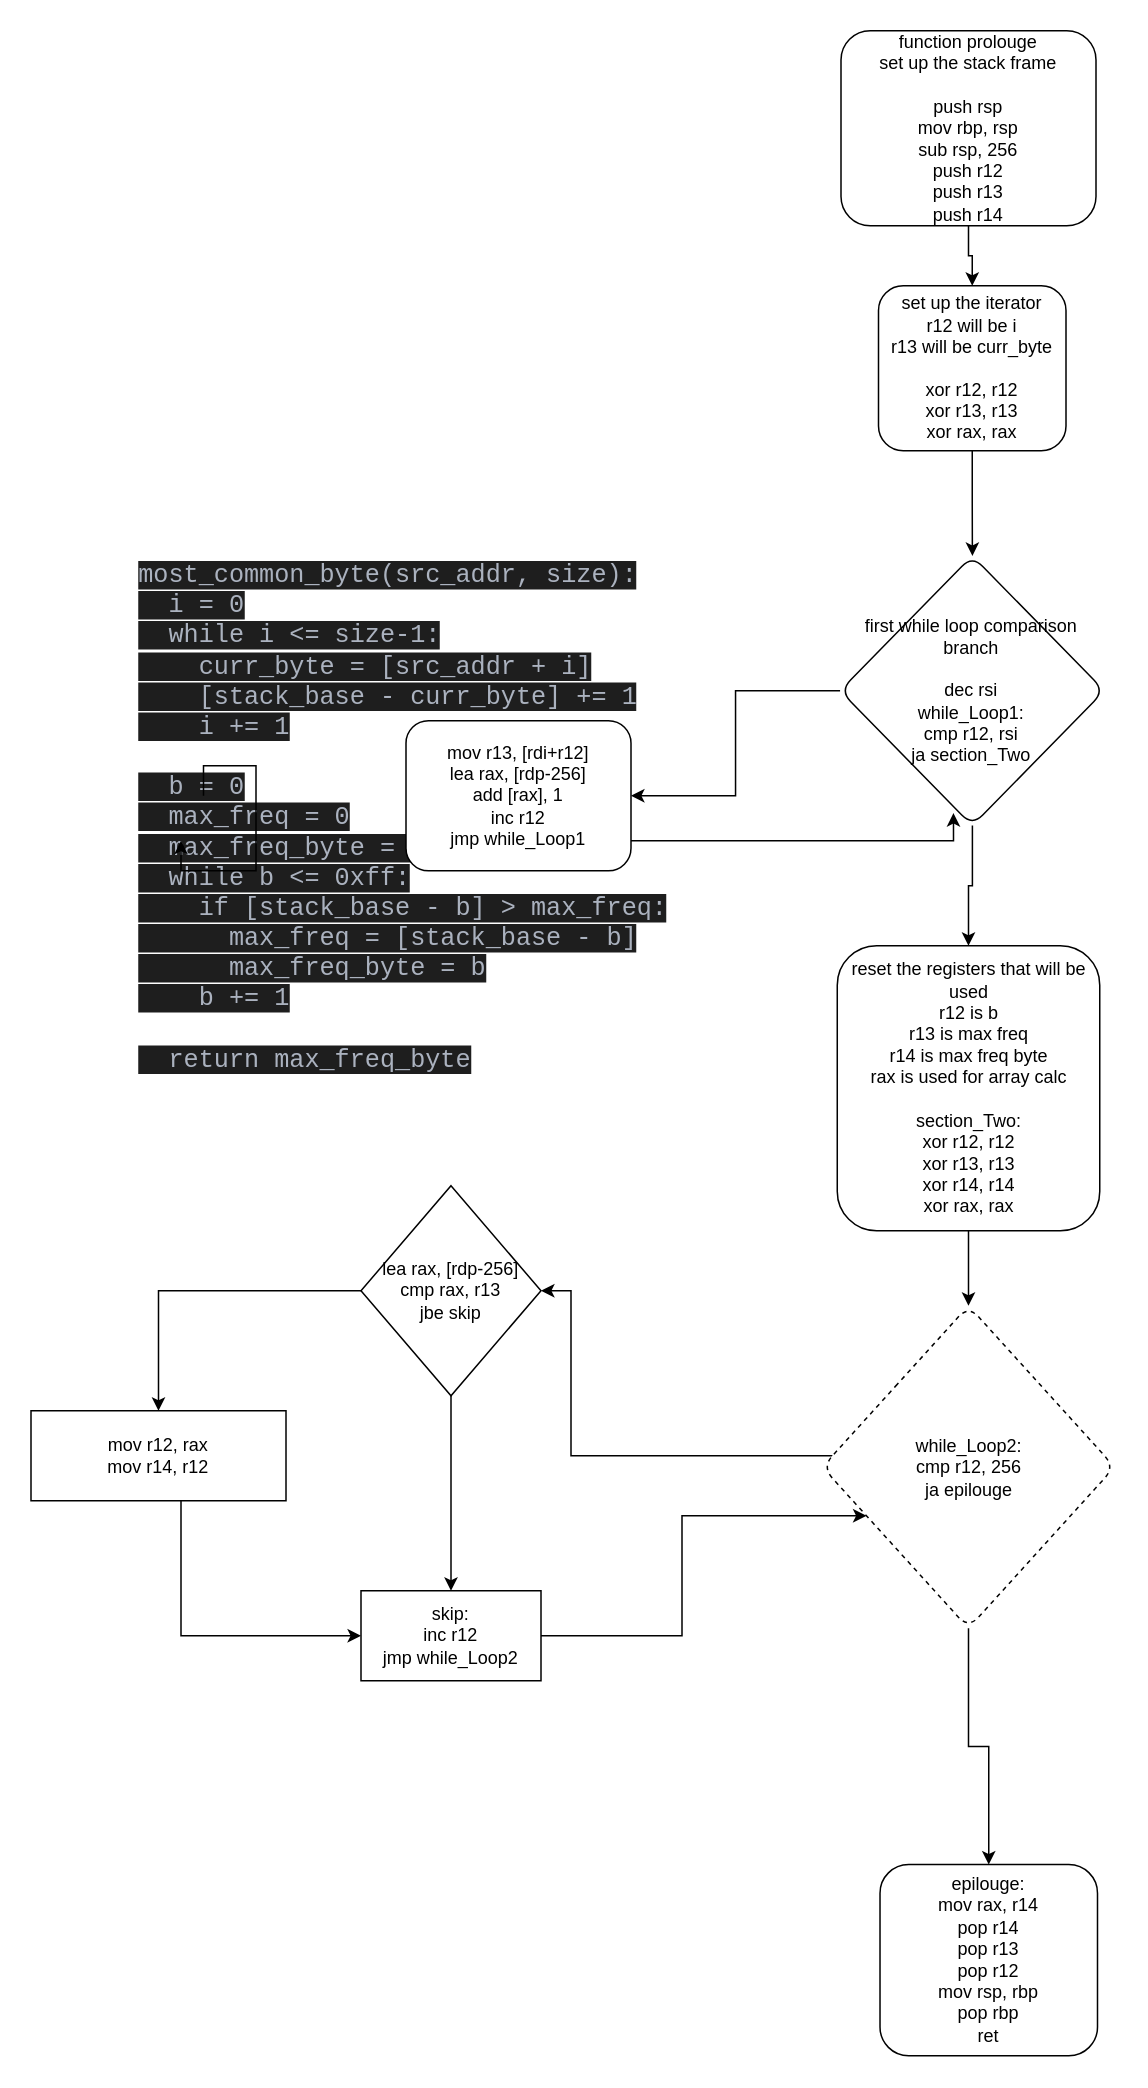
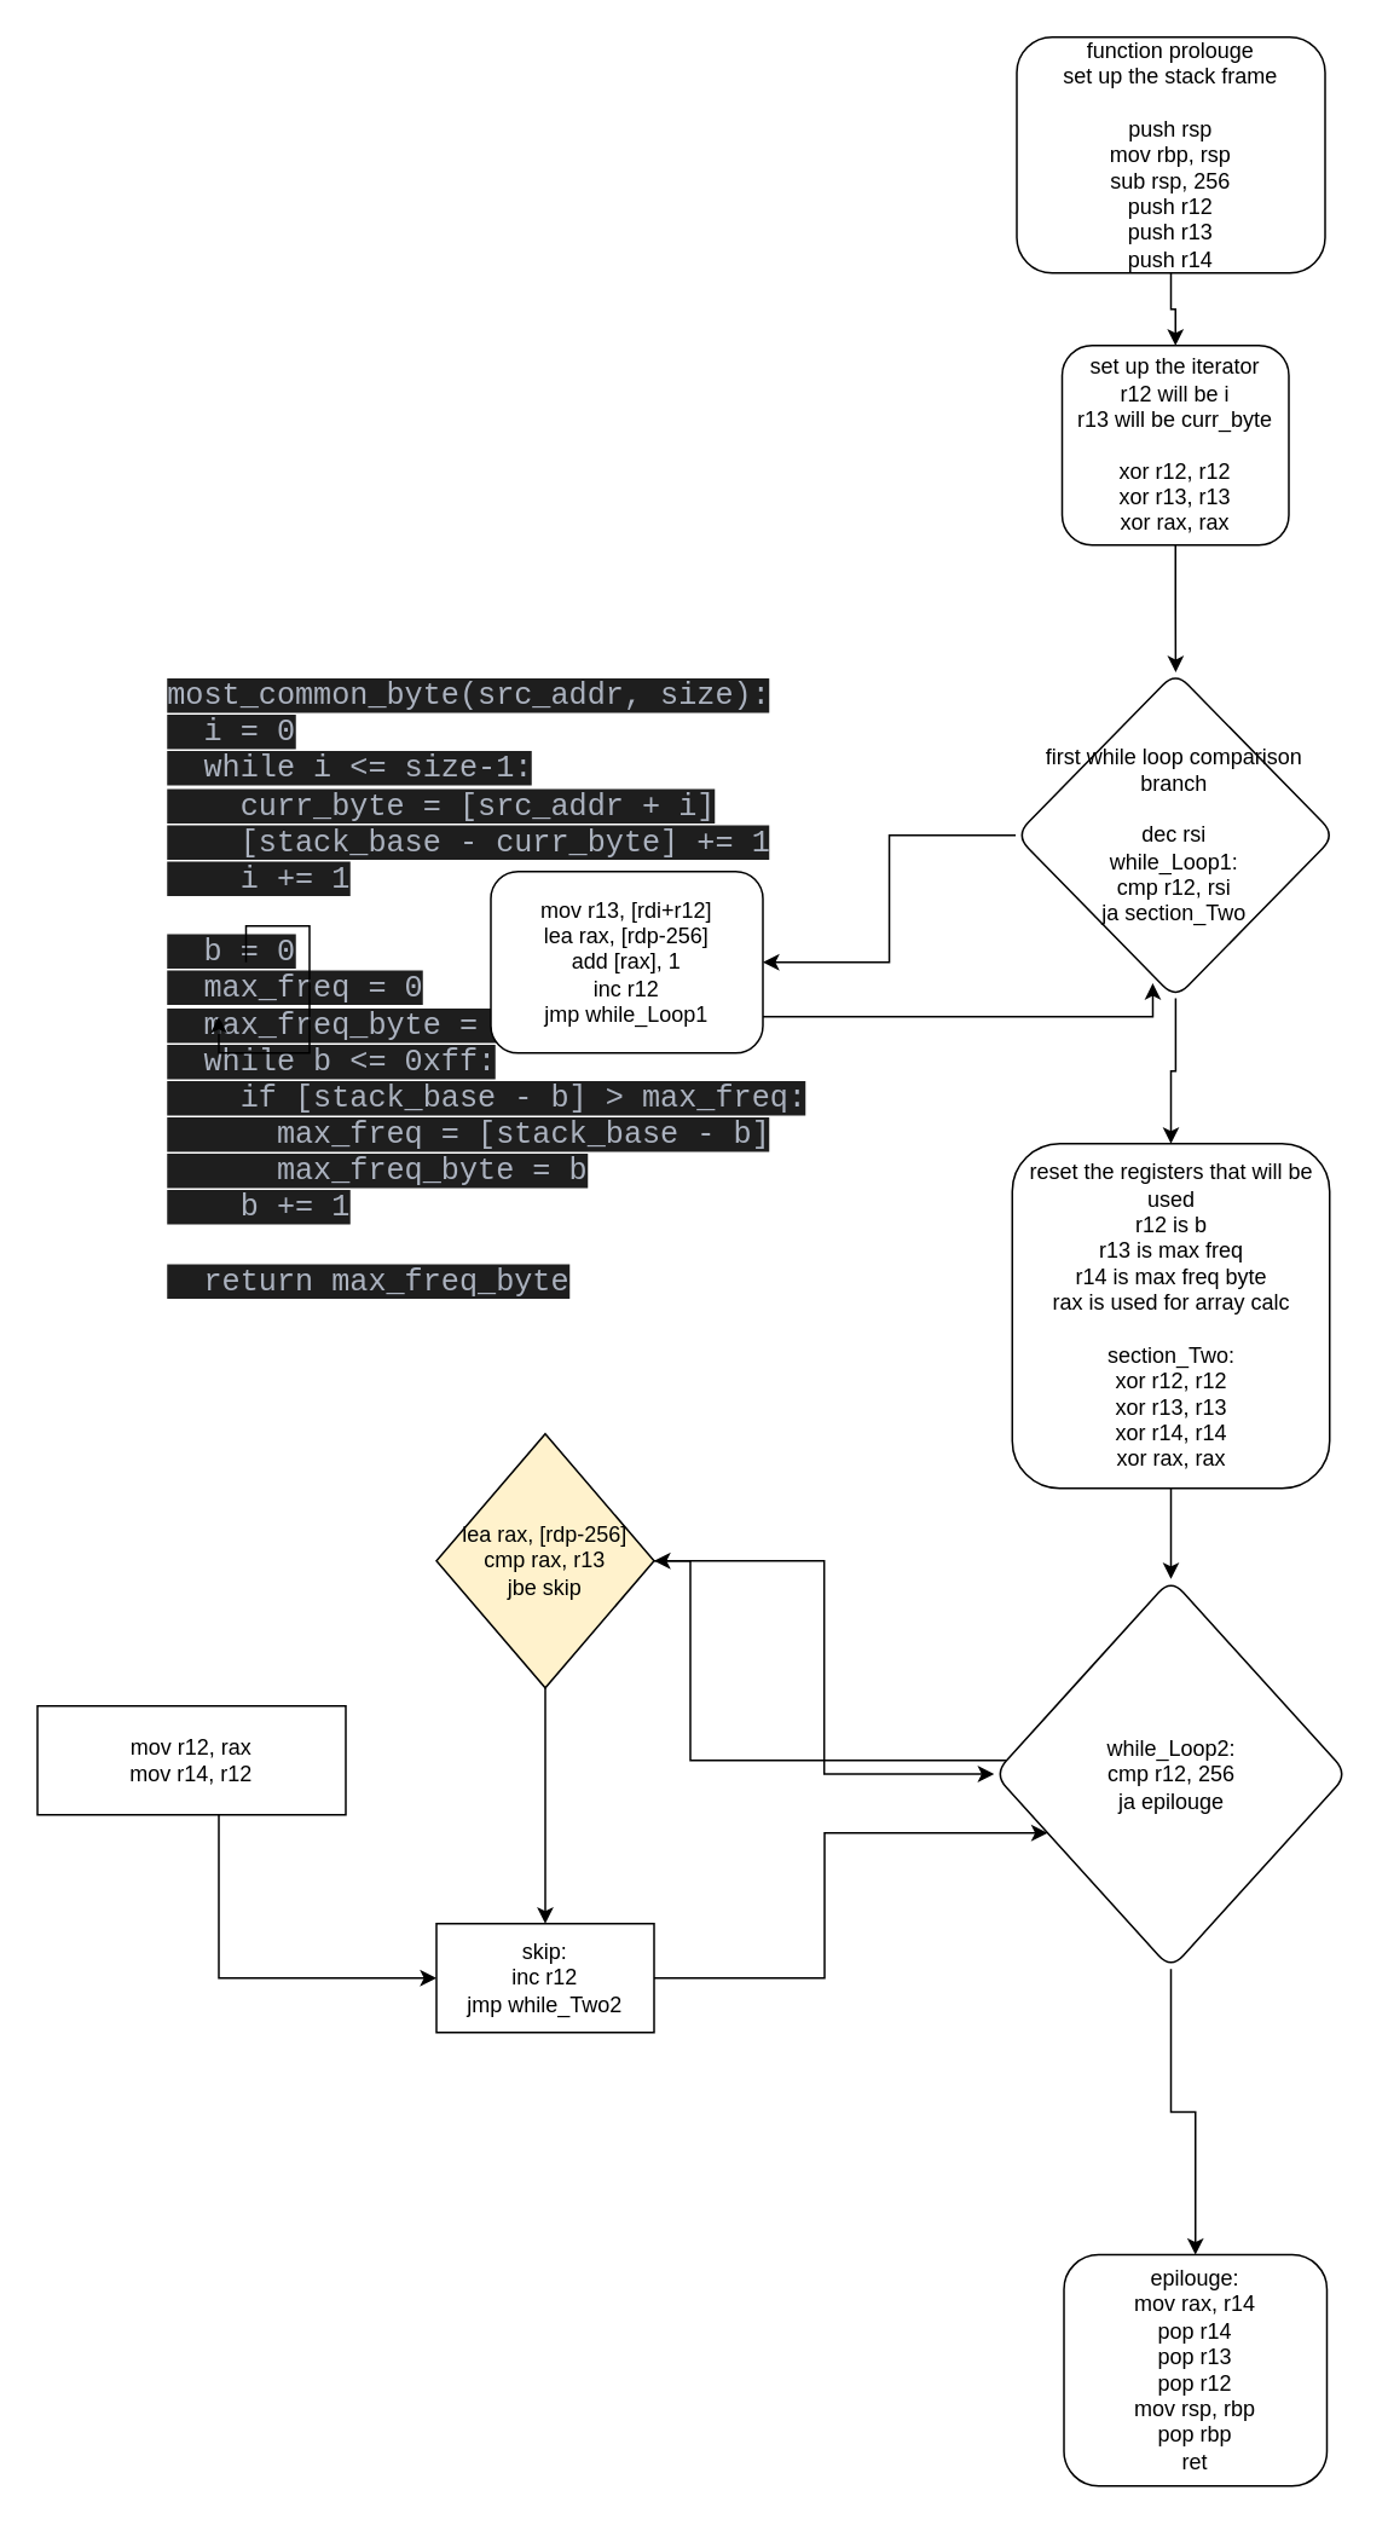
  <mxCell id="0" />
  <mxCell id="1" parent="0" />
  <mxCell id="2" value="&lt;span style=&quot;color: rgb(171, 178, 191); font-family: SFMono-Regular, Menlo, Monaco, Consolas, &amp;quot;Liberation Mono&amp;quot;, &amp;quot;Courier New&amp;quot;, monospace; font-size: 16.8px; white-space: pre; background-color: rgb(30, 30, 30);&quot;&gt;most_common_byte(src_addr, size):&lt;br/&gt;  i = 0&lt;br/&gt;  while i &amp;lt;= size-1:&lt;br/&gt;    curr_byte = [src_addr + i]&lt;br/&gt;    [stack_base - curr_byte] += 1&lt;br/&gt;    i += 1&lt;br/&gt;&lt;br/&gt;  b = 0&lt;br/&gt;  max_freq = 0&lt;br/&gt;  max_freq_byte = 0&lt;br/&gt;  while b &amp;lt;= 0xff:&lt;br/&gt;    if [stack_base - b] &amp;gt; max_freq:&lt;br/&gt;      max_freq = [stack_base - b]&lt;br/&gt;      max_freq_byte = b&lt;br/&gt;    b += 1&lt;br/&gt;&lt;br/&gt;  return max_freq_byte&lt;/span&gt;" style="text;html=1;align=left;verticalAlign=middle;whiteSpace=wrap;rounded=0;" vertex="1" parent="1"><mxGeometry y="530" width="60" height="30" as="geometry" x="90" /></mxCell>
  <mxCell id="3" value="" style="edgeStyle=orthogonalEdgeStyle;rounded=0;orthogonalLoop=1;jettySize=auto;html=1;" edge="1" parent="1" source="4" target="6"><mxGeometry relative="1" as="geometry" /></mxCell>
  <mxCell id="4" value="function prolouge&lt;div&gt;set up the stack frame&lt;/div&gt;&lt;div&gt;&lt;br&gt;&lt;div&gt;&lt;div&gt;push rsp&lt;/div&gt;&lt;div&gt;mov rbp, rsp&lt;/div&gt;&lt;div&gt;sub rsp, 256&lt;/div&gt;&lt;div&gt;push r12&lt;/div&gt;&lt;div&gt;push r13&lt;/div&gt;&lt;div&gt;push r14&lt;/div&gt;&lt;/div&gt;&lt;/div&gt;" style="rounded=1;whiteSpace=wrap;html=1;" vertex="1" parent="1"><mxGeometry x="560" y="20" width="170" height="130" as="geometry" /></mxCell>
  <mxCell id="5" value="" style="edgeStyle=orthogonalEdgeStyle;rounded=0;orthogonalLoop=1;jettySize=auto;html=1;" edge="1" parent="1" source="6" target="9"><mxGeometry relative="1" as="geometry" /></mxCell>
  <mxCell id="6" value="&lt;div&gt;set up the iterator&lt;/div&gt;&lt;div&gt;r12 will be i&lt;/div&gt;&lt;div&gt;r13 will be curr_byte&lt;/div&gt;&lt;div&gt;&lt;br&gt;&lt;/div&gt;&lt;div&gt;xor r12, r12&lt;/div&gt;&lt;div&gt;xor r13, r13&lt;/div&gt;&lt;div&gt;xor rax, rax&lt;/div&gt;" style="whiteSpace=wrap;html=1;rounded=1;" vertex="1" parent="1"><mxGeometry x="585" y="190" width="125" height="110" as="geometry" /></mxCell>
  <mxCell id="7" value="" style="edgeStyle=orthogonalEdgeStyle;rounded=0;orthogonalLoop=1;jettySize=auto;html=1;" edge="1" parent="1" source="9" target="10"><mxGeometry relative="1" as="geometry" /></mxCell>
  <mxCell id="8" value="" style="edgeStyle=orthogonalEdgeStyle;rounded=0;orthogonalLoop=1;jettySize=auto;html=1;" edge="1" parent="1" source="9" target="13"><mxGeometry relative="1" as="geometry" /></mxCell>
  <mxCell id="9" value="first while loop comparison branch&lt;div&gt;&lt;br&gt;&lt;/div&gt;&lt;div&gt;dec rsi&lt;/div&gt;&lt;div&gt;while_Loop1:&lt;/div&gt;&lt;div&gt;cmp r12, rsi&lt;/div&gt;&lt;div&gt;ja section_Two&lt;/div&gt;" style="rhombus;whiteSpace=wrap;html=1;rounded=1;" vertex="1" parent="1"><mxGeometry x="559.38" y="370" width="176.25" height="180" as="geometry" /></mxCell>
  <mxCell id="10" value="&lt;div&gt;&lt;span style=&quot;background-color: transparent; color: light-dark(rgb(0, 0, 0), rgb(255, 255, 255));&quot;&gt;mov r13, [rdi+r12]&lt;/span&gt;&lt;/div&gt;&lt;div&gt;&lt;span style=&quot;background-color: transparent; color: light-dark(rgb(0, 0, 0), rgb(255, 255, 255));&quot;&gt;lea rax, [rdp-256]&lt;/span&gt;&lt;/div&gt;&lt;div&gt;&lt;span style=&quot;background-color: transparent; color: light-dark(rgb(0, 0, 0), rgb(255, 255, 255));&quot;&gt;add [rax], 1&lt;/span&gt;&lt;/div&gt;&lt;div&gt;inc r12&lt;/div&gt;&lt;div&gt;jmp while_Loop1&lt;/div&gt;" style="whiteSpace=wrap;html=1;rounded=1;" vertex="1" parent="1"><mxGeometry x="270" y="480" width="150" height="100" as="geometry" /></mxCell>
  <mxCell id="11" style="edgeStyle=orthogonalEdgeStyle;rounded=0;orthogonalLoop=1;jettySize=auto;html=1;entryX=0.429;entryY=0.953;entryDx=0;entryDy=0;entryPerimeter=0;" edge="1" parent="1" source="10" target="9"><mxGeometry relative="1" as="geometry"><Array as="points"><mxPoint x="390" y="560" /><mxPoint x="390" y="560" /></Array></mxGeometry></mxCell>
  <mxCell id="12" value="" style="edgeStyle=orthogonalEdgeStyle;rounded=0;orthogonalLoop=1;jettySize=auto;html=1;" edge="1" parent="1" source="13" target="17"><mxGeometry relative="1" as="geometry" /></mxCell>
  <mxCell id="13" value="reset the registers that will be used&lt;div&gt;r12 is b&lt;/div&gt;&lt;div&gt;r13 is max freq&lt;/div&gt;&lt;div&gt;r14 is max freq byte&lt;/div&gt;&lt;div&gt;rax is used for array calc&lt;br&gt;&lt;div&gt;&lt;br&gt;&lt;/div&gt;&lt;div&gt;section_Two:&lt;/div&gt;&lt;div&gt;xor r12, r12&lt;/div&gt;&lt;div&gt;xor r13, r13&lt;/div&gt;&lt;div&gt;xor r14, r14&lt;/div&gt;&lt;/div&gt;&lt;div&gt;xor rax, rax&lt;/div&gt;" style="whiteSpace=wrap;html=1;rounded=1;" vertex="1" parent="1"><mxGeometry x="557.51" y="630" width="174.99" height="190" as="geometry" /></mxCell>
  <mxCell id="14" style="edgeStyle=orthogonalEdgeStyle;rounded=0;orthogonalLoop=1;jettySize=auto;html=1;exitX=0.75;exitY=0;exitDx=0;exitDy=0;" edge="1" parent="1" source="2" target="2"><mxGeometry relative="1" as="geometry" /></mxCell>
  <mxCell id="15" value="" style="edgeStyle=orthogonalEdgeStyle;rounded=0;orthogonalLoop=1;jettySize=auto;html=1;" edge="1" parent="1" source="17"><mxGeometry relative="1" as="geometry"><mxPoint x="360" y="860" as="targetPoint" /><Array as="points"><mxPoint x="380" y="970" /><mxPoint x="380" y="860" /></Array></mxGeometry></mxCell>
  <mxCell id="16" value="" style="edgeStyle=orthogonalEdgeStyle;rounded=0;orthogonalLoop=1;jettySize=auto;html=1;" edge="1" parent="1" source="17" target="25"><mxGeometry relative="1" as="geometry" /></mxCell>
- <mxCell id="17" value="while_Loop2:&lt;div&gt;cmp r12, 256&lt;/div&gt;&lt;div&gt;ja epilouge&lt;/div&gt;" style="rhombus;whiteSpace=wrap;html=1;rounded=1;dashed=1;" vertex="1" parent="1"><mxGeometry x="547.51" y="870" width="195" height="215" as="geometry" /></mxCell>
+ <mxCell id="17" value="while_Loop2:&lt;div&gt;cmp r12, 256&lt;/div&gt;&lt;div&gt;ja epilouge&lt;/div&gt;" style="rhombus;whiteSpace=wrap;html=1;rounded=1;" vertex="1" parent="1"><mxGeometry x="547.51" y="870" width="195" height="215" as="geometry" /></mxCell>
  <mxCell id="18" value="" style="edgeStyle=orthogonalEdgeStyle;rounded=0;orthogonalLoop=1;jettySize=auto;html=1;" edge="1" parent="1" source="20" target="22"><mxGeometry relative="1" as="geometry" /></mxCell>
- <mxCell id="19" value="" style="edgeStyle=orthogonalEdgeStyle;rounded=0;orthogonalLoop=1;jettySize=auto;html=1;" edge="1" parent="1" source="20" target="24"><mxGeometry relative="1" as="geometry" /></mxCell>
- <mxCell id="20" value="&lt;div&gt;&lt;span style=&quot;background-color: transparent; color: light-dark(rgb(0, 0, 0), rgb(255, 255, 255));&quot;&gt;lea rax, [rdp-256]&lt;/span&gt;&lt;/div&gt;&lt;div&gt;cmp rax, r13&lt;/div&gt;&lt;div&gt;jbe skip&lt;/div&gt;" style="rhombus;whiteSpace=wrap;html=1;" vertex="1" parent="1"><mxGeometry x="240" y="790" width="120" height="140" as="geometry" /></mxCell>
+ <mxCell id="19" value="" style="edgeStyle=orthogonalEdgeStyle;rounded=0;orthogonalLoop=1;jettySize=auto;html=1;" edge="1" parent="1" source="20" target="17"><mxGeometry relative="1" as="geometry" /></mxCell>
+ <mxCell id="20" value="&lt;div&gt;&lt;span style=&quot;background-color: transparent; color: light-dark(rgb(0, 0, 0), rgb(255, 255, 255));&quot;&gt;lea rax, [rdp-256]&lt;/span&gt;&lt;/div&gt;&lt;div&gt;cmp rax, r13&lt;/div&gt;&lt;div&gt;jbe skip&lt;/div&gt;" style="rhombus;whiteSpace=wrap;html=1;fillColor=#fff2cc;" vertex="1" parent="1"><mxGeometry x="240" y="790" width="120" height="140" as="geometry" /></mxCell>
  <mxCell id="21" style="edgeStyle=orthogonalEdgeStyle;rounded=0;orthogonalLoop=1;jettySize=auto;html=1;" edge="1" parent="1" source="22" target="17"><mxGeometry relative="1" as="geometry"><Array as="points"><mxPoint x="454" y="1090" /><mxPoint x="454" y="1010" /></Array></mxGeometry></mxCell>
- <mxCell id="22" value="skip:&lt;div&gt;inc r12&lt;/div&gt;&lt;div&gt;jmp while_Loop2&lt;/div&gt;" style="whiteSpace=wrap;html=1;" vertex="1" parent="1"><mxGeometry x="240" y="1060" width="120" height="60" as="geometry" /></mxCell>
+ <mxCell id="22" value="skip:&lt;div&gt;inc r12&lt;/div&gt;&lt;div&gt;jmp while_Two2&lt;/div&gt;" style="whiteSpace=wrap;html=1;" vertex="1" parent="1"><mxGeometry x="240" y="1060" width="120" height="60" as="geometry" /></mxCell>
  <mxCell id="23" style="edgeStyle=orthogonalEdgeStyle;rounded=0;orthogonalLoop=1;jettySize=auto;html=1;entryX=0;entryY=0.5;entryDx=0;entryDy=0;" edge="1" parent="1" source="24" target="22"><mxGeometry relative="1" as="geometry"><Array as="points"><mxPoint x="120" y="1090" /></Array></mxGeometry></mxCell>
  <mxCell id="24" value="mov r12, rax&lt;div&gt;mov r14, r12&lt;/div&gt;" style="whiteSpace=wrap;html=1;" vertex="1" parent="1"><mxGeometry x="20" y="940" width="170" height="60" as="geometry" /></mxCell>
  <mxCell id="25" value="epilouge:&lt;div&gt;mov rax, r14&lt;/div&gt;&lt;div&gt;pop r14&lt;/div&gt;&lt;div&gt;pop r13&lt;/div&gt;&lt;div&gt;pop r12&lt;/div&gt;&lt;div&gt;mov rsp, rbp&lt;/div&gt;&lt;div&gt;pop rbp&lt;/div&gt;&lt;div&gt;ret&lt;/div&gt;" style="whiteSpace=wrap;html=1;rounded=1;" vertex="1" parent="1"><mxGeometry x="586.01" y="1242.5" width="144.99" height="127.5" as="geometry" /></mxCell>
